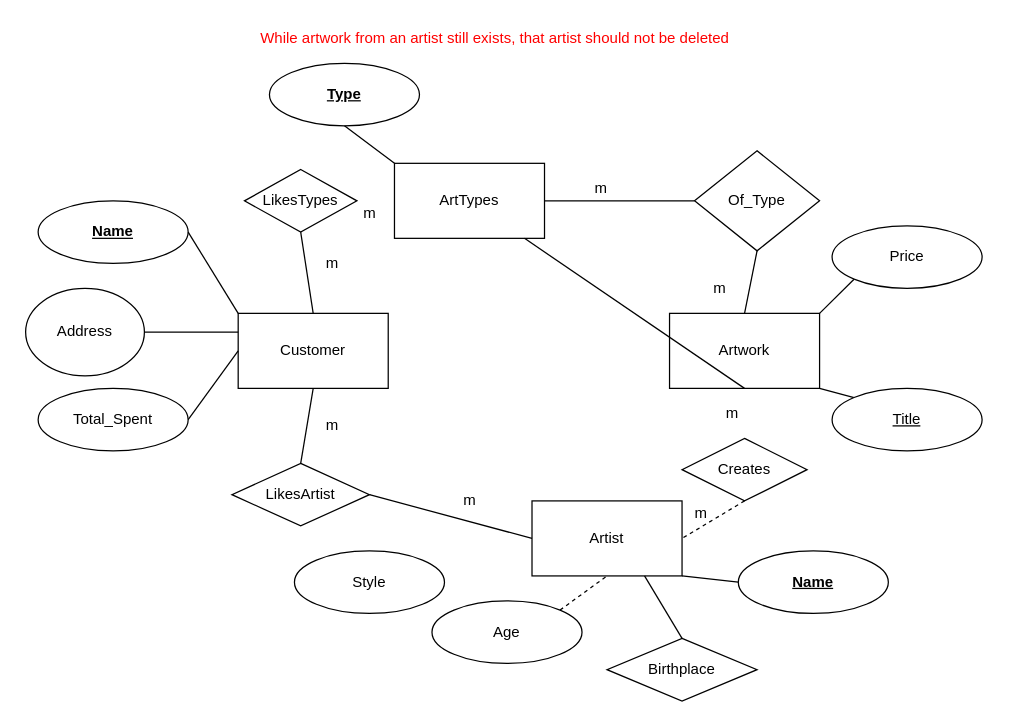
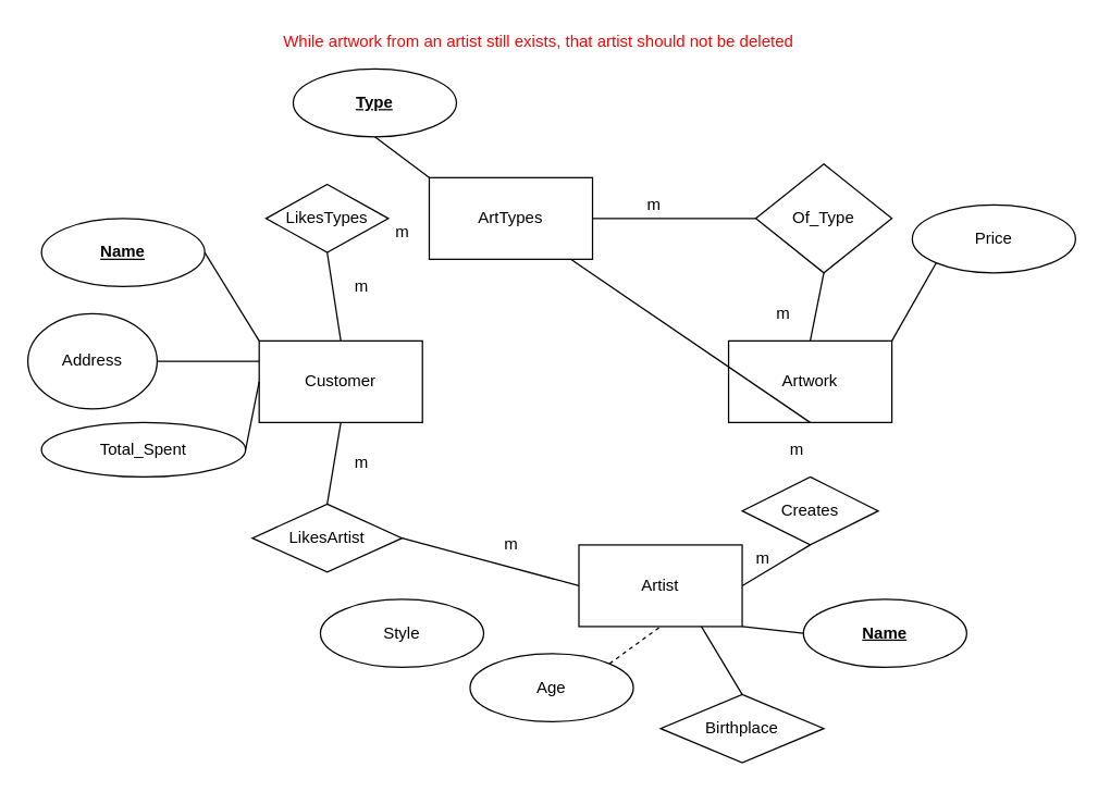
  <mxCell id="0" />
  <mxCell id="1" parent="0" />
  <mxCell id="2" value="ArtTypes" style="whiteSpace=wrap;html=1;" vertex="1" parent="1"><mxGeometry x="315" y="130" width="120" height="60" as="geometry" /></mxCell>
  <mxCell id="3" value="&lt;b&gt;&lt;u&gt;Type&lt;/u&gt;&lt;/b&gt;" style="ellipse;whiteSpace=wrap;html=1;" vertex="1" parent="1"><mxGeometry x="215" y="50" width="120" height="50" as="geometry" /></mxCell>
  <mxCell id="4" value="" style="endArrow=none;html=1;entryX=0.5;entryY=1;entryDx=0;entryDy=0;" edge="1" parent="1" target="3"><mxGeometry width="50" height="50" relative="1" as="geometry"><mxPoint x="315" y="130" as="sourcePoint" /><mxPoint x="605" y="250" as="targetPoint" /></mxGeometry></mxCell>
  <mxCell id="5" value="Of_Type" style="rhombus;whiteSpace=wrap;html=1;" vertex="1" parent="1"><mxGeometry x="555" y="120" width="100" height="80" as="geometry" /></mxCell>
  <mxCell id="6" value="" style="endArrow=none;html=1;entryX=0;entryY=0.5;entryDx=0;entryDy=0;exitX=1;exitY=0.5;exitDx=0;exitDy=0;" edge="1" parent="1" source="2" target="5"><mxGeometry width="50" height="50" relative="1" as="geometry"><mxPoint x="555" y="300" as="sourcePoint" /><mxPoint x="605" y="250" as="targetPoint" /></mxGeometry></mxCell>
  <mxCell id="7" value="Artwork" style="whiteSpace=wrap;html=1;" vertex="1" parent="1"><mxGeometry x="535" y="250" width="120" height="60" as="geometry" /></mxCell>
  <mxCell id="8" value="" style="endArrow=none;html=1;entryX=0.5;entryY=0;entryDx=0;entryDy=0;exitX=0.5;exitY=1;exitDx=0;exitDy=0;" edge="1" parent="1" source="5" target="7"><mxGeometry width="50" height="50" relative="1" as="geometry"><mxPoint x="555" y="300" as="sourcePoint" /><mxPoint x="605" y="250" as="targetPoint" /></mxGeometry></mxCell>
  <mxCell id="9" value="" style="endArrow=none;html=1;entryX=0;entryY=1;entryDx=0;entryDy=0;exitX=1;exitY=0;exitDx=0;exitDy=0;" edge="1" parent="1" source="7" target="11"><mxGeometry width="50" height="50" relative="1" as="geometry"><mxPoint x="445" y="370" as="sourcePoint" /><mxPoint x="495" y="320" as="targetPoint" /></mxGeometry></mxCell>
- <mxCell id="10" value="" style="endArrow=none;html=1;entryX=0;entryY=0;entryDx=0;entryDy=0;exitX=1;exitY=1;exitDx=0;exitDy=0;" edge="1" parent="1" source="7" target="12"><mxGeometry width="50" height="50" relative="1" as="geometry"><mxPoint x="525" y="420" as="sourcePoint" /><mxPoint x="575" y="370" as="targetPoint" /></mxGeometry></mxCell>
- <mxCell id="11" value="Price" style="ellipse;whiteSpace=wrap;html=1;" vertex="1" parent="1"><mxGeometry x="665" y="180" width="120" height="50" as="geometry" /></mxCell>
- <mxCell id="12" value="&lt;u&gt;Title&lt;/u&gt;" style="ellipse;whiteSpace=wrap;html=1;" vertex="1" parent="1"><mxGeometry x="665" y="310" width="120" height="50" as="geometry" /></mxCell>
+ <mxCell id="11" value="Price" style="ellipse;whiteSpace=wrap;html=1;" vertex="1" parent="1"><mxGeometry x="670" y="150" width="120" height="50" as="geometry" /></mxCell>
  <mxCell id="13" value="Artist" style="whiteSpace=wrap;html=1;" vertex="1" parent="1"><mxGeometry x="425" y="400" width="120" height="60" as="geometry" /></mxCell>
  <mxCell id="14" value="Creates" style="rhombus;whiteSpace=wrap;html=1;" vertex="1" parent="1"><mxGeometry x="545" y="350" width="100" height="50" as="geometry" /></mxCell>
  <mxCell id="15" value="" style="endArrow=none;html=1;exitX=0.5;exitY=1;exitDx=0;exitDy=0;" edge="1" parent="1" source="7" target="2"><mxGeometry width="50" height="50" relative="1" as="geometry"><mxPoint x="555" y="300" as="sourcePoint" /><mxPoint x="605" y="250" as="targetPoint" /></mxGeometry></mxCell>
- <mxCell id="16" value="" style="endArrow=none;html=1;exitX=0.5;exitY=1;exitDx=0;exitDy=0;entryX=1;entryY=0.5;entryDx=0;entryDy=0;dashed=1;" edge="1" parent="1" source="14" target="13"><mxGeometry width="50" height="50" relative="1" as="geometry"><mxPoint x="555" y="300" as="sourcePoint" /><mxPoint x="605" y="250" as="targetPoint" /></mxGeometry></mxCell>
+ <mxCell id="16" value="" style="endArrow=none;html=1;exitX=0.5;exitY=1;exitDx=0;exitDy=0;entryX=1;entryY=0.5;entryDx=0;entryDy=0;" edge="1" parent="1" source="14" target="13"><mxGeometry width="50" height="50" relative="1" as="geometry"><mxPoint x="555" y="300" as="sourcePoint" /><mxPoint x="605" y="250" as="targetPoint" /></mxGeometry></mxCell>
  <mxCell id="17" value="Age" style="ellipse;whiteSpace=wrap;html=1;" vertex="1" parent="1"><mxGeometry x="345" y="480" width="120" height="50" as="geometry" /></mxCell>
  <mxCell id="18" value="Birthplace" style="rhombus;whiteSpace=wrap;html=1;" vertex="1" parent="1"><mxGeometry x="485" y="510" width="120" height="50" as="geometry" /></mxCell>
  <mxCell id="19" value="&lt;b&gt;&lt;u&gt;Name&lt;/u&gt;&lt;/b&gt;" style="ellipse;whiteSpace=wrap;html=1;" vertex="1" parent="1"><mxGeometry x="590" y="440" width="120" height="50" as="geometry" /></mxCell>
  <mxCell id="20" value="" style="endArrow=none;html=1;entryX=0;entryY=0.5;entryDx=0;entryDy=0;exitX=1;exitY=1;exitDx=0;exitDy=0;" edge="1" parent="1" source="13" target="19"><mxGeometry width="50" height="50" relative="1" as="geometry"><mxPoint x="555" y="470" as="sourcePoint" /><mxPoint x="605" y="420" as="targetPoint" /></mxGeometry></mxCell>
  <mxCell id="21" value="" style="endArrow=none;html=1;exitX=0.5;exitY=0;exitDx=0;exitDy=0;entryX=0.75;entryY=1;entryDx=0;entryDy=0;" edge="1" parent="1" source="18" target="13"><mxGeometry width="50" height="50" relative="1" as="geometry"><mxPoint x="555" y="470" as="sourcePoint" /><mxPoint x="605" y="420" as="targetPoint" /></mxGeometry></mxCell>
  <mxCell id="22" value="" style="endArrow=none;html=1;exitX=1;exitY=0;exitDx=0;exitDy=0;entryX=0.5;entryY=1;entryDx=0;entryDy=0;dashed=1;" edge="1" parent="1" source="17" target="13"><mxGeometry width="50" height="50" relative="1" as="geometry"><mxPoint x="555" y="470" as="sourcePoint" /><mxPoint x="605" y="420" as="targetPoint" /></mxGeometry></mxCell>
  <mxCell id="23" value="Style" style="ellipse;whiteSpace=wrap;html=1;" vertex="1" parent="1"><mxGeometry x="235" y="440" width="120" height="50" as="geometry" /></mxCell>
  <mxCell id="24" value="LikesArtist" style="rhombus;whiteSpace=wrap;html=1;" vertex="1" parent="1"><mxGeometry x="185" y="370" width="110" height="50" as="geometry" /></mxCell>
  <mxCell id="25" value="" style="endArrow=none;html=1;exitX=0;exitY=0.5;exitDx=0;exitDy=0;entryX=1;entryY=0.5;entryDx=0;entryDy=0;" edge="1" parent="1" source="13" target="24"><mxGeometry width="50" height="50" relative="1" as="geometry"><mxPoint x="455" y="340" as="sourcePoint" /><mxPoint x="505" y="290" as="targetPoint" /></mxGeometry></mxCell>
  <mxCell id="26" value="" style="endArrow=none;html=1;exitX=0.5;exitY=0;exitDx=0;exitDy=0;" edge="1" parent="1" source="24"><mxGeometry width="50" height="50" relative="1" as="geometry"><mxPoint x="455" y="340" as="sourcePoint" /><mxPoint x="250" y="310" as="targetPoint" /></mxGeometry></mxCell>
  <mxCell id="27" value="Customer" style="whiteSpace=wrap;html=1;" vertex="1" parent="1"><mxGeometry x="190" y="250" width="120" height="60" as="geometry" /></mxCell>
  <mxCell id="28" value="LikesTypes" style="rhombus;whiteSpace=wrap;html=1;" vertex="1" parent="1"><mxGeometry x="195" y="135" width="90" height="50" as="geometry" /></mxCell>
  <mxCell id="29" value="" style="endArrow=none;html=1;entryX=0.5;entryY=1;entryDx=0;entryDy=0;exitX=0.5;exitY=0;exitDx=0;exitDy=0;" edge="1" parent="1" source="27" target="28"><mxGeometry width="50" height="50" relative="1" as="geometry"><mxPoint x="455" y="340" as="sourcePoint" /><mxPoint x="505" y="290" as="targetPoint" /></mxGeometry></mxCell>
  <mxCell id="30" value="&lt;b&gt;&lt;u&gt;Name&lt;/u&gt;&lt;/b&gt;" style="ellipse;whiteSpace=wrap;html=1;" vertex="1" parent="1"><mxGeometry x="30" y="160" width="120" height="50" as="geometry" /></mxCell>
  <mxCell id="31" value="Address" style="ellipse;whiteSpace=wrap;html=1;" vertex="1" parent="1"><mxGeometry x="20" y="230" width="95" height="70" as="geometry" /></mxCell>
- <mxCell id="32" value="Total_Spent" style="ellipse;whiteSpace=wrap;html=1;" vertex="1" parent="1"><mxGeometry x="30" y="310" width="120" height="50" as="geometry" /></mxCell>
+ <mxCell id="32" value="Total_Spent" style="ellipse;whiteSpace=wrap;html=1;" vertex="1" parent="1"><mxGeometry x="30" y="310" width="150" height="40" as="geometry" /></mxCell>
  <mxCell id="33" value="" style="endArrow=none;html=1;entryX=1;entryY=0.5;entryDx=0;entryDy=0;exitX=0;exitY=0;exitDx=0;exitDy=0;" edge="1" parent="1" source="27" target="30"><mxGeometry width="50" height="50" relative="1" as="geometry"><mxPoint x="260" y="260" as="sourcePoint" /><mxPoint x="310" y="210" as="targetPoint" /></mxGeometry></mxCell>
  <mxCell id="34" value="" style="endArrow=none;html=1;entryX=1;entryY=0.5;entryDx=0;entryDy=0;exitX=0;exitY=0.25;exitDx=0;exitDy=0;" edge="1" parent="1" source="27" target="31"><mxGeometry width="50" height="50" relative="1" as="geometry"><mxPoint x="260" y="260" as="sourcePoint" /><mxPoint x="310" y="210" as="targetPoint" /></mxGeometry></mxCell>
  <mxCell id="35" value="" style="endArrow=none;html=1;exitX=1;exitY=0.5;exitDx=0;exitDy=0;entryX=0;entryY=0.5;entryDx=0;entryDy=0;" edge="1" parent="1" source="32" target="27"><mxGeometry width="50" height="50" relative="1" as="geometry"><mxPoint x="260" y="260" as="sourcePoint" /><mxPoint x="310" y="210" as="targetPoint" /></mxGeometry></mxCell>
  <mxCell id="36" value="&lt;font color=&quot;#ff0000&quot;&gt;While artwork from an artist still exists, that artist should not be deleted&lt;/font&gt;" style="text;html=1;align=center;verticalAlign=middle;resizable=0;points=[];autosize=1;perimeterSpacing=8;" vertex="1" parent="1"><mxGeometry x="200" y="20" width="390" height="20" as="geometry" /></mxCell>
  <mxCell id="37" value="m" style="text;html=1;align=center;verticalAlign=middle;resizable=0;points=[];autosize=1;" vertex="1" parent="1"><mxGeometry x="465" y="140" width="30" height="20" as="geometry" /></mxCell>
  <mxCell id="38" value="m" style="text;html=1;align=center;verticalAlign=middle;resizable=0;points=[];autosize=1;" vertex="1" parent="1"><mxGeometry x="560" y="220" width="30" height="20" as="geometry" /></mxCell>
  <mxCell id="39" value="m" style="text;html=1;align=center;verticalAlign=middle;resizable=0;points=[];autosize=1;" vertex="1" parent="1"><mxGeometry x="570" y="320" width="30" height="20" as="geometry" /></mxCell>
  <mxCell id="40" value="m" style="text;html=1;align=center;verticalAlign=middle;resizable=0;points=[];autosize=1;" vertex="1" parent="1"><mxGeometry x="545" y="400" width="30" height="20" as="geometry" /></mxCell>
  <mxCell id="41" value="m" style="text;html=1;align=center;verticalAlign=middle;resizable=0;points=[];autosize=1;" vertex="1" parent="1"><mxGeometry x="250" y="330" width="30" height="20" as="geometry" /></mxCell>
  <mxCell id="42" value="m" style="text;html=1;align=center;verticalAlign=middle;resizable=0;points=[];autosize=1;" vertex="1" parent="1"><mxGeometry x="360" y="390" width="30" height="20" as="geometry" /></mxCell>
  <mxCell id="43" value="m" style="text;html=1;align=center;verticalAlign=middle;resizable=0;points=[];autosize=1;" vertex="1" parent="1"><mxGeometry x="250" y="200" width="30" height="20" as="geometry" /></mxCell>
  <mxCell id="44" value="m" style="text;html=1;align=center;verticalAlign=middle;resizable=0;points=[];autosize=1;" vertex="1" parent="1"><mxGeometry x="280" y="160" width="30" height="20" as="geometry" /></mxCell>
